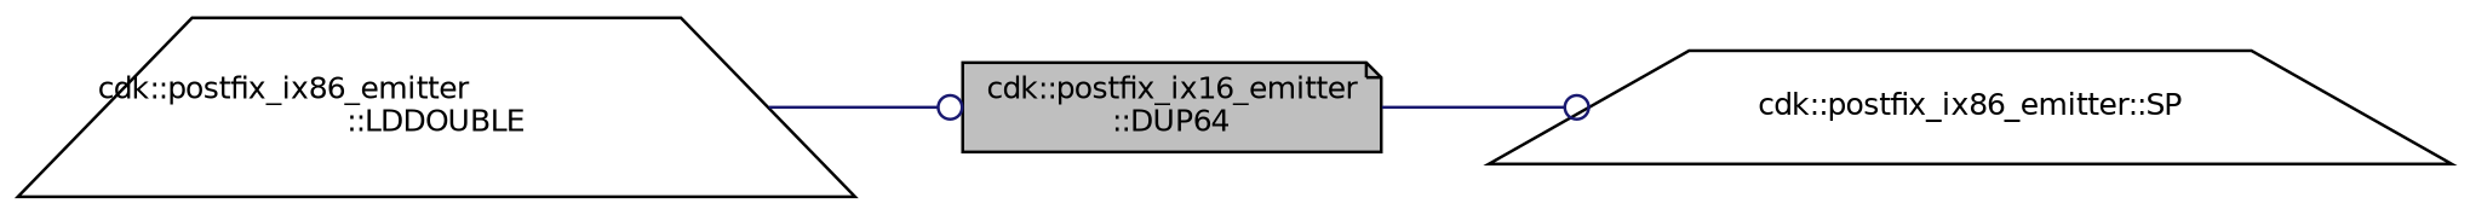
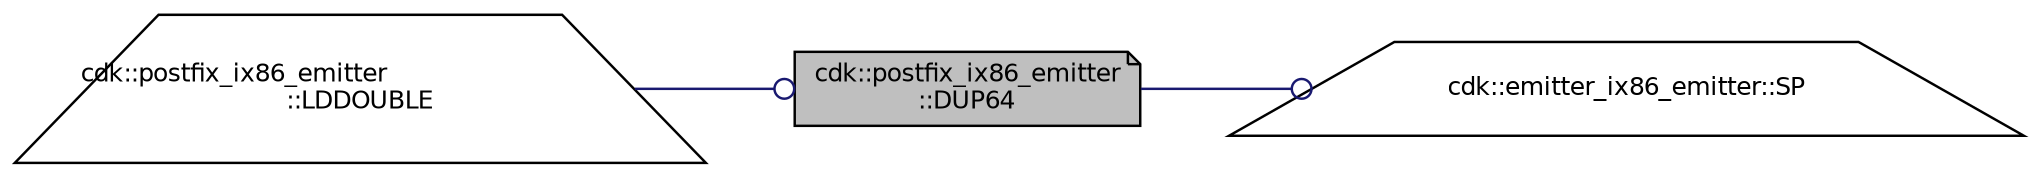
  digraph {
    rankdir=LR
    node [color=black fillcolor=white fontname=Helvetica fontsize=10 shape=trapezium style=filled]
    edge [arrowhead=odot color=midnightblue fontname=Helvetica fontsize=10 labelfontname=Helvetica labelfontsize=10 style=solid]
-   n1 [fillcolor=grey75 fontcolor=black height=0.2 label="cdk::postfix_ix16_emitter\l::DUP64" shape=note width=0.4]
-   n2 [height=0.2 label="cdk::postfix_ix86_emitter::SP" width=0.4]
+   n1 [fillcolor=grey75 fontcolor=black height=0.2 label="cdk::postfix_ix86_emitter\l::DUP64" shape=note width=0.4]
+   n2 [height=0.2 label="cdk::emitter_ix86_emitter::SP" width=0.4]
    n3 [height=0.2 label="cdk::postfix_ix86_emitter\l::LDDOUBLE" width=0.4]
    n1 -> n2
    n3 -> n1
  }
